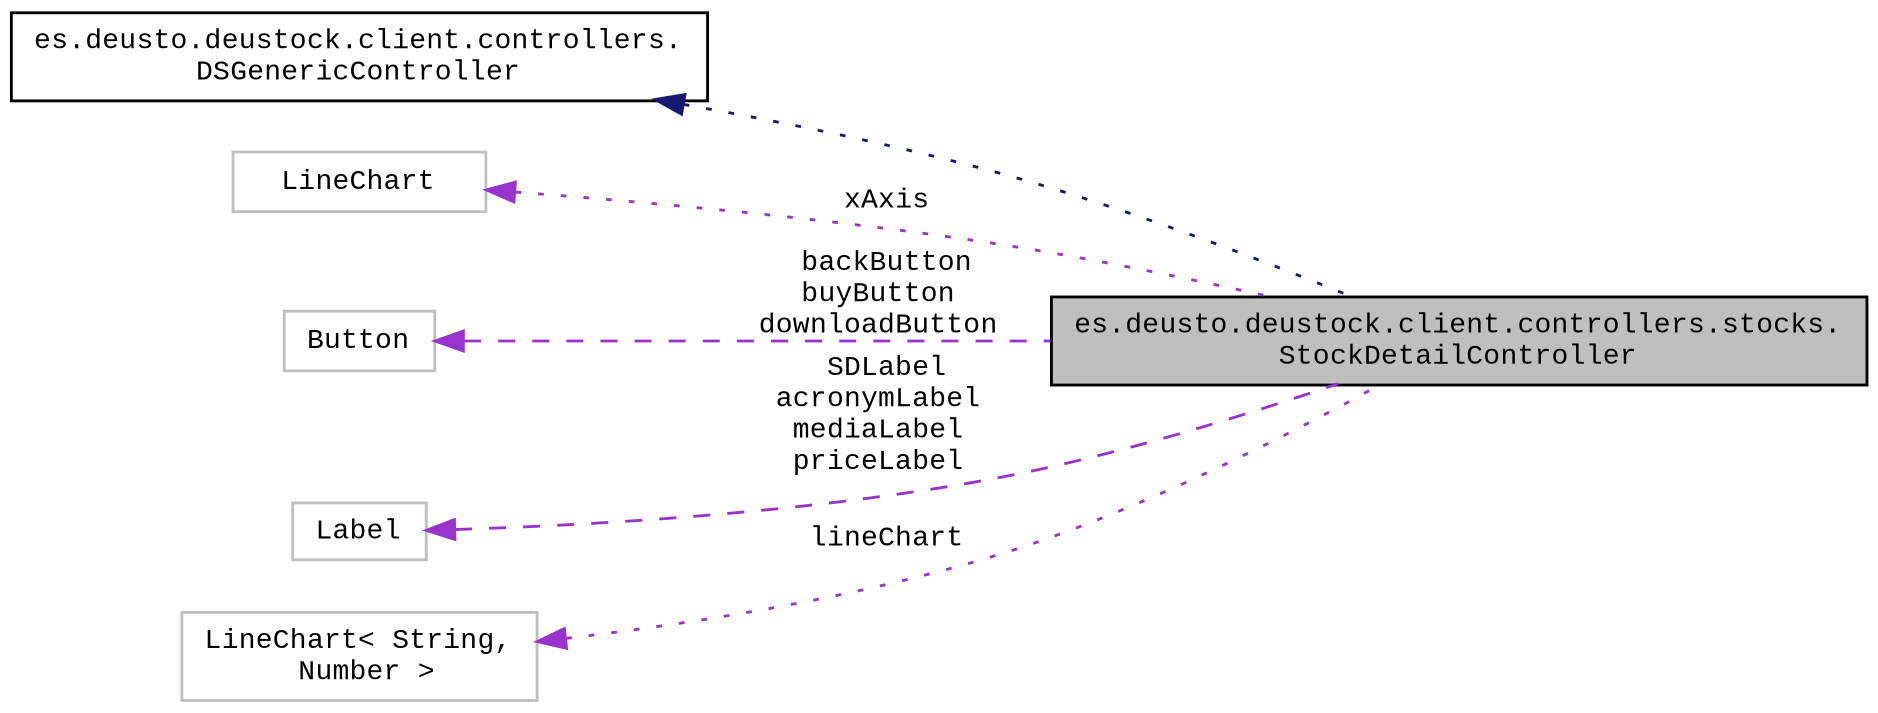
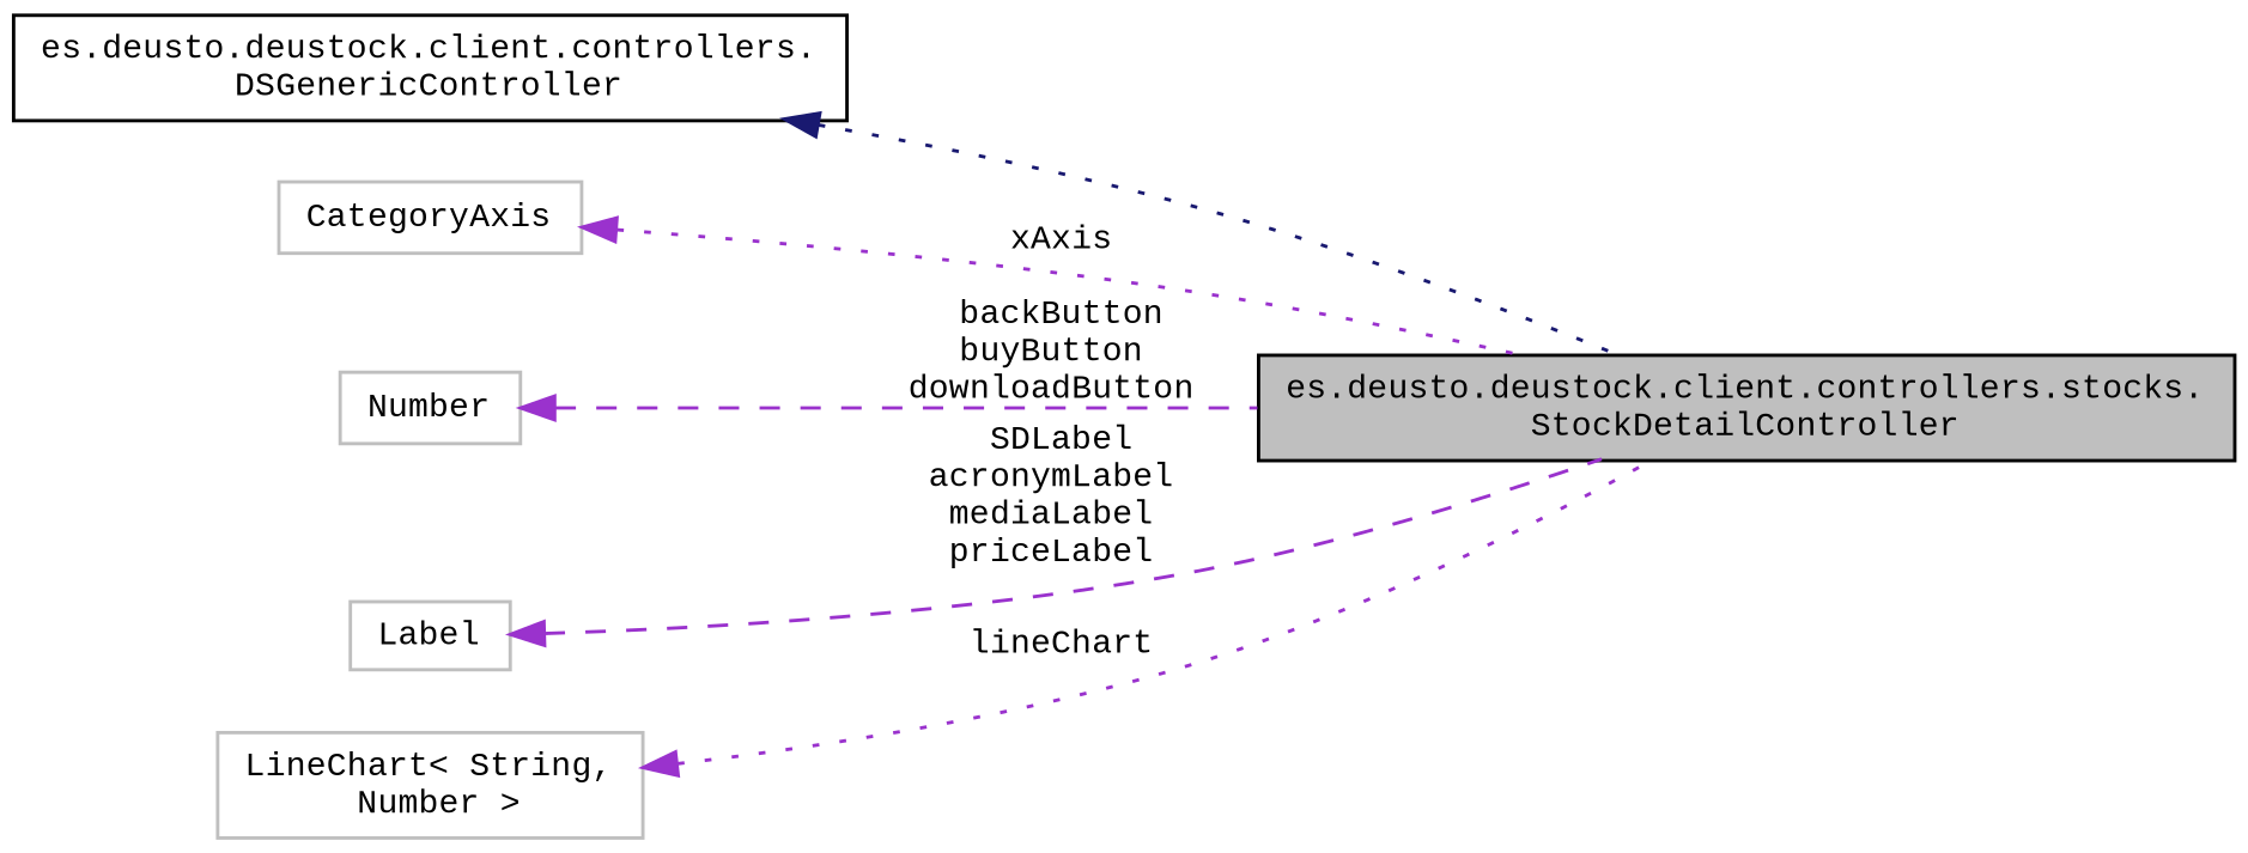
  digraph {
    fontname="Liberation Mono"
    rankdir=LR
    node [color=grey75 fillcolor=white fontname="Liberation Mono" fontsize=10 shape=record style=filled]
    edge [color=darkorchid3 dir=back fontname="Liberation Mono" fontsize=10 labelfontname=Helvetica labelfontsize=10 style=dotted]
    n1 [color=black fillcolor=grey75 fontcolor=black height=0.2 label="es.deusto.deustock.client.controllers.stocks.\lStockDetailController" width=0.4]
    n2 [color=black height=0.2 label="es.deusto.deustock.client.controllers.\lDSGenericController" width=0.4]
-   n3 [height=0.2 label=LineChart width=0.4]
-   n4 [height=0.2 label=Button width=0.4]
+   n3 [height=0.2 label=CategoryAxis width=0.4]
+   n4 [height=0.2 label=Number width=0.4]
    n5 [height=0.2 label=Label width=0.4]
    n6 [height=0.2 label="LineChart\< String,\l Number \>" width=0.4]
    n2 -> n1 [color=midnightblue]
    n3 -> n1 [label=" xAxis"]
    n4 -> n1 [label=" backButton\nbuyButton\ndownloadButton" style=dashed]
    n5 -> n1 [label=" SDLabel\nacronymLabel\nmediaLabel\npriceLabel" style=dashed]
    n6 -> n1 [label=" lineChart"]
  }
